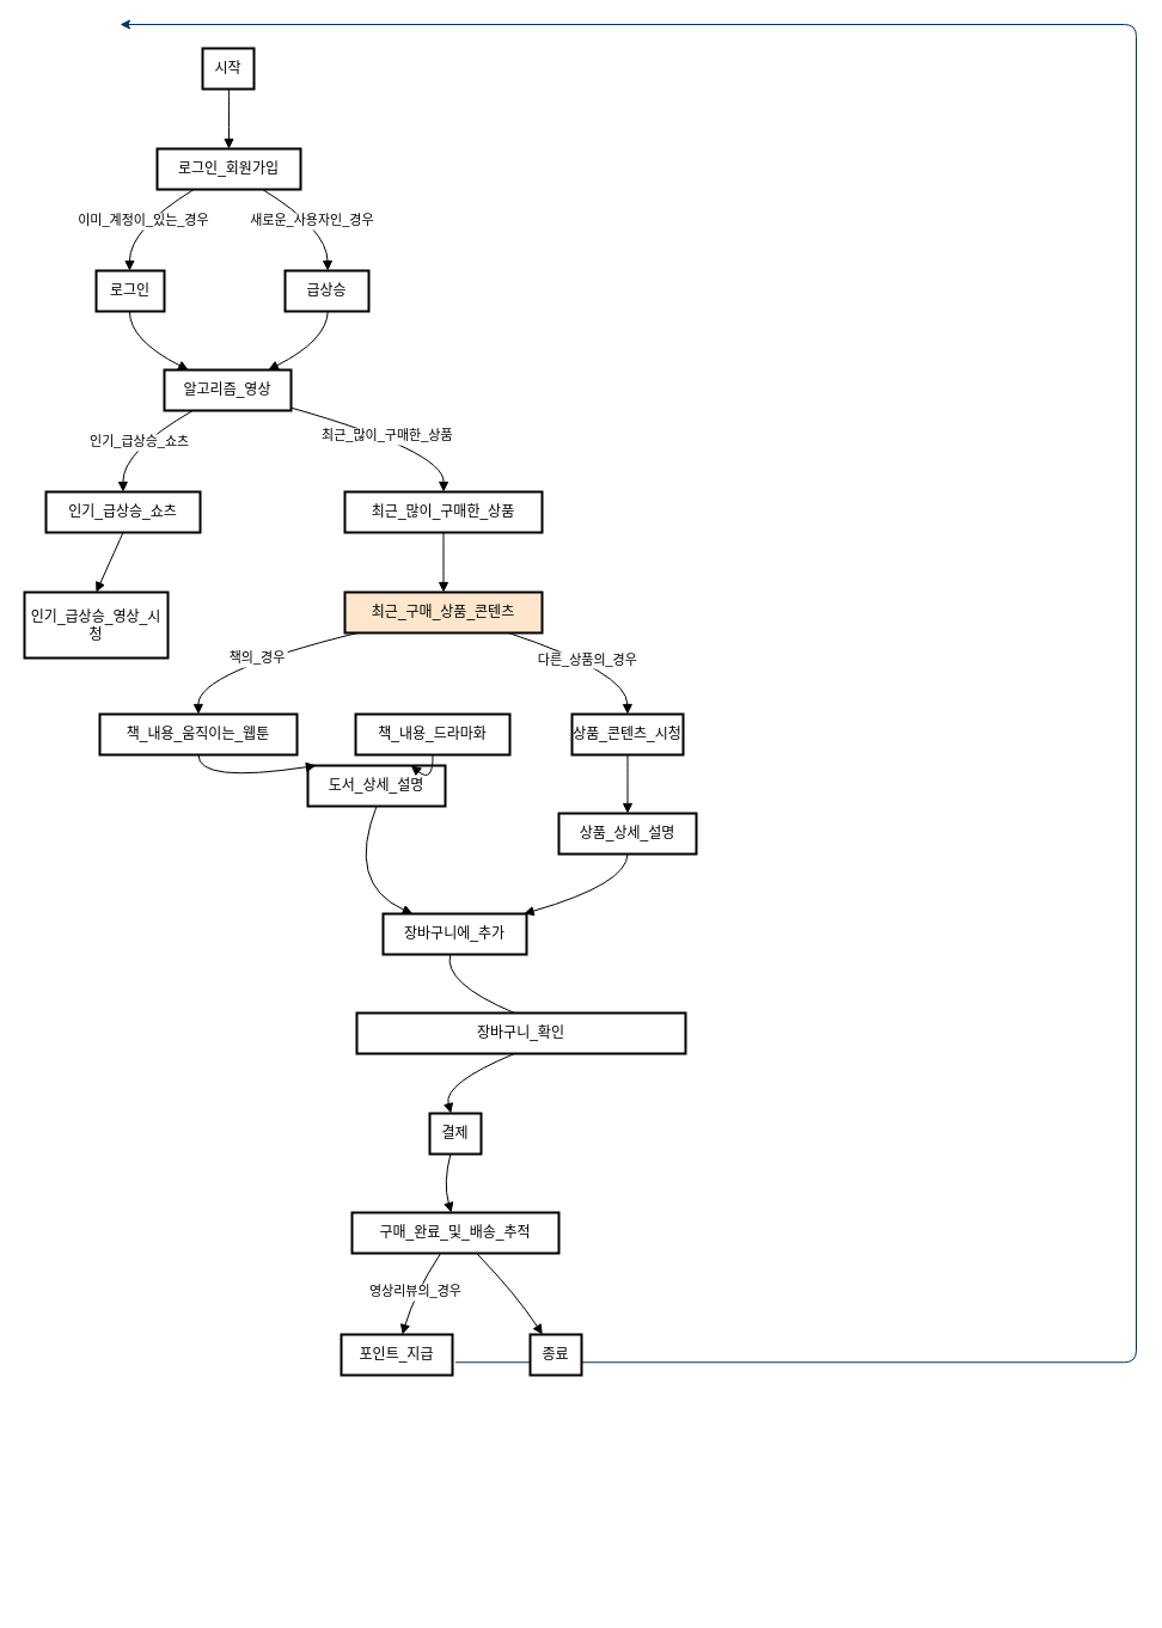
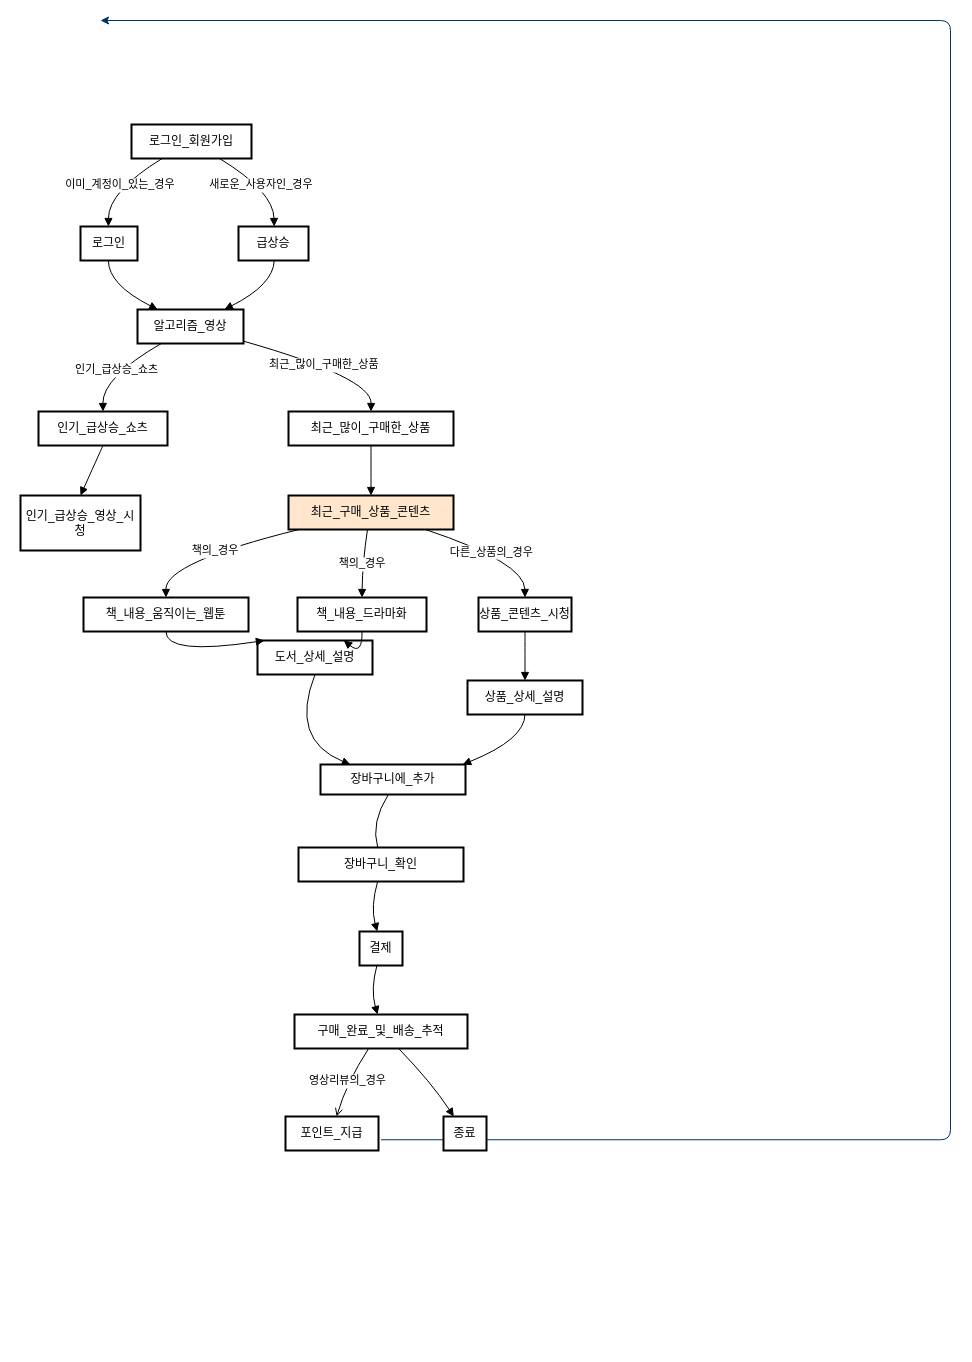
  <mxCell id="0" />
  <mxCell id="1" parent="0" />
  <mxCell id="2" value="" style="edgeStyle=elbowEdgeStyle;elbow=horizontal;exitX=1;exitY=0.5;exitPerimeter=0;entryX=0.905;entryY=0.5;entryPerimeter=0;fontStyle=1;strokeColor=#003366;strokeWidth=1;html=1;" parent="1" edge="1"><mxGeometry width="100" height="100" as="geometry"><mxPoint x="380.5" y="1139.25" as="sourcePoint" /><mxPoint x="100" as="targetPoint" y="20" /><Array as="points"><mxPoint x="950" y="1340" /></Array></mxGeometry></mxCell>
- <mxCell id="3" value="시작" style="whiteSpace=wrap;strokeWidth=2;" vertex="1" parent="1"><mxGeometry x="169" y="40" width="43" height="34" as="geometry" /></mxCell>
  <mxCell id="4" value="로그인_회원가입" style="whiteSpace=wrap;strokeWidth=2;" vertex="1" parent="1"><mxGeometry x="131" y="124" width="120" height="34" as="geometry" /></mxCell>
  <mxCell id="5" value="로그인" style="whiteSpace=wrap;strokeWidth=2;" vertex="1" parent="1"><mxGeometry x="80" y="226" width="57" height="34" as="geometry" /></mxCell>
  <mxCell id="6" value="급상승" style="whiteSpace=wrap;strokeWidth=2;" vertex="1" parent="1"><mxGeometry x="238" y="226" width="70" height="34" as="geometry" /></mxCell>
  <mxCell id="7" value="알고리즘_영상" style="whiteSpace=wrap;strokeWidth=2;" vertex="1" parent="1"><mxGeometry x="137" y="309" width="106" height="34" as="geometry" /></mxCell>
  <mxCell id="8" value="인기_급상승_쇼츠" style="whiteSpace=wrap;strokeWidth=2;" vertex="1" parent="1"><mxGeometry x="38" y="411" width="129" height="34" as="geometry" /></mxCell>
  <mxCell id="9" value="최근_많이_구매한_상품" style="whiteSpace=wrap;strokeWidth=2;" vertex="1" parent="1"><mxGeometry x="288" y="411" width="165" height="34" as="geometry" /></mxCell>
  <mxCell id="10" value="인기_급상승_영상_시청" style="whiteSpace=wrap;strokeWidth=2;" vertex="1" parent="1"><mxGeometry x="20" y="495" width="120" height="55" as="geometry" /></mxCell>
  <mxCell id="11" value="최근_구매_상품_콘텐츠" style="whiteSpace=wrap;strokeWidth=2;fillColor=#ffe6cc;" vertex="1" parent="1"><mxGeometry x="288" y="495" width="165" height="34" as="geometry" /></mxCell>
  <mxCell id="12" value="책_내용_움직이는_웹툰" style="whiteSpace=wrap;strokeWidth=2;" vertex="1" parent="1"><mxGeometry x="83" y="597" width="165" height="34" as="geometry" /></mxCell>
  <mxCell id="13" value="책_내용_드라마화" style="whiteSpace=wrap;strokeWidth=2;" vertex="1" parent="1"><mxGeometry x="297" y="597" width="129" height="34" as="geometry" /></mxCell>
  <mxCell id="14" value="도서_상세_설명" style="whiteSpace=wrap;strokeWidth=2;" vertex="1" parent="1"><mxGeometry x="257" y="640" width="115" height="34" as="geometry" /></mxCell>
- <mxCell id="15" value="장바구니에_추가" style="whiteSpace=wrap;strokeWidth=2;" vertex="1" parent="1"><mxGeometry x="320" y="764" width="120" height="34" as="geometry" /></mxCell>
- <mxCell id="16" value="장바구니_확인" style="whiteSpace=wrap;strokeWidth=2;" vertex="1" parent="1"><mxGeometry x="298" y="847" width="275" height="34" as="geometry" /></mxCell>
+ <mxCell id="15" value="장바구니에_추가" style="whiteSpace=wrap;strokeWidth=2;" vertex="1" parent="1"><mxGeometry x="320" y="764" width="145" height="30" as="geometry" /></mxCell>
+ <mxCell id="16" value="장바구니_확인" style="whiteSpace=wrap;strokeWidth=2;" vertex="1" parent="1"><mxGeometry x="298" y="847" width="165" height="34" as="geometry" /></mxCell>
  <mxCell id="17" value="결제" style="whiteSpace=wrap;strokeWidth=2;" vertex="1" parent="1"><mxGeometry x="359" y="931" width="43" height="34" as="geometry" /></mxCell>
  <mxCell id="18" value="구매_완료_및_배송_추적" style="whiteSpace=wrap;strokeWidth=2;" vertex="1" parent="1"><mxGeometry x="294" y="1014" width="173" height="34" as="geometry" /></mxCell>
  <mxCell id="19" value="포인트_지급" style="whiteSpace=wrap;strokeWidth=2;" vertex="1" parent="1"><mxGeometry x="285" y="1116" width="93" height="34" as="geometry" /></mxCell>
  <mxCell id="20" value="종료" style="whiteSpace=wrap;strokeWidth=2;" vertex="1" parent="1"><mxGeometry x="443" y="1116" width="43" height="34" as="geometry" /></mxCell>
  <mxCell id="21" value="상품_콘텐츠_시청" style="whiteSpace=wrap;strokeWidth=2;" vertex="1" parent="1"><mxGeometry x="478" y="597" width="93" height="34" as="geometry" /></mxCell>
  <mxCell id="22" value="상품_상세_설명" style="whiteSpace=wrap;strokeWidth=2;" vertex="1" parent="1"><mxGeometry x="467" y="680" width="115" height="34" as="geometry" /></mxCell>
- <mxCell id="23" value="" style="curved=1;startArrow=none;endArrow=block;exitX=0.51;exitY=0.99;entryX=0.5;entryY=-0.01;rounded=0;" edge="1" parent="1" source="3" target="4"><mxGeometry relative="1" as="geometry"><Array as="points" /></mxGeometry></mxCell>
  <mxCell id="24" value="이미_계정이_있는_경우" style="curved=1;startArrow=none;endArrow=block;exitX=0.27;exitY=0.97;entryX=0.49;entryY=-0.01;rounded=0;" edge="1" parent="1" source="4" target="5"><mxGeometry relative="1" as="geometry"><Array as="points"><mxPoint x="108" y="191" /></Array></mxGeometry></mxCell>
  <mxCell id="25" value="새로운_사용자인_경우" style="curved=1;startArrow=none;endArrow=block;exitX=0.72;exitY=0.97;entryX=0.51;entryY=-0.01;rounded=0;" edge="1" parent="1" source="4" target="6"><mxGeometry relative="1" as="geometry"><Array as="points"><mxPoint x="273" y="191" /></Array></mxGeometry></mxCell>
  <mxCell id="26" value="" style="curved=1;startArrow=none;endArrow=block;exitX=0.49;exitY=0.97;entryX=0.19;entryY=0;rounded=0;" edge="1" parent="1" source="5" target="7"><mxGeometry relative="1" as="geometry"><Array as="points"><mxPoint x="108" y="284" /></Array></mxGeometry></mxCell>
  <mxCell id="27" value="" style="curved=1;startArrow=none;endArrow=block;exitX=0.51;exitY=0.97;entryX=0.82;entryY=0;rounded=0;" edge="1" parent="1" source="6" target="7"><mxGeometry relative="1" as="geometry"><Array as="points"><mxPoint x="273" y="284" /></Array></mxGeometry></mxCell>
  <mxCell id="28" value="인기_급상승_쇼츠" style="curved=1;startArrow=none;endArrow=block;exitX=0.23;exitY=0.99;entryX=0.5;entryY=0;rounded=0;" edge="1" parent="1" source="7" target="8"><mxGeometry relative="1" as="geometry"><Array as="points"><mxPoint x="102" y="377" /></Array></mxGeometry></mxCell>
  <mxCell id="29" value="최근_많이_구매한_상품" style="curved=1;startArrow=none;endArrow=block;exitX=1.01;exitY=0.94;entryX=0.5;entryY=0;rounded=0;" edge="1" parent="1" source="7" target="9"><mxGeometry relative="1" as="geometry"><Array as="points"><mxPoint x="371" y="377" /></Array></mxGeometry></mxCell>
  <mxCell id="30" value="" style="curved=1;startArrow=none;endArrow=block;exitX=0.5;exitY=0.99;entryX=0.5;entryY=-0.01;rounded=0;" edge="1" parent="1" source="8" target="10"><mxGeometry relative="1" as="geometry"><Array as="points" /></mxGeometry></mxCell>
  <mxCell id="31" value="" style="curved=1;startArrow=none;endArrow=block;exitX=0.5;exitY=0.99;entryX=0.5;entryY=-0.01;rounded=0;" edge="1" parent="1" source="9" target="11"><mxGeometry relative="1" as="geometry"><Array as="points" /></mxGeometry></mxCell>
  <mxCell id="32" value="책의_경우" style="curved=1;startArrow=none;endArrow=block;exitX=0.09;exitY=0.97;entryX=0.5;entryY=-0.01;rounded=0;" edge="1" parent="1" source="11" target="12"><mxGeometry relative="1" as="geometry"><Array as="points"><mxPoint x="165" y="562" /></Array></mxGeometry></mxCell>
+ <mxCell id="33" value="책의_경우" style="curved=1;startArrow=none;endArrow=block;exitX=0.48;exitY=0.97;entryX=0.5;entryY=-0.01;rounded=0;" edge="1" parent="1" source="11" target="13"><mxGeometry relative="1" as="geometry"><Array as="points"><mxPoint x="362" y="562" /></Array></mxGeometry></mxCell>
  <mxCell id="34" value="" style="curved=1;startArrow=none;endArrow=block;exitX=0.5;exitY=0.97;entryX=0.06;entryY=0;rounded=0;" edge="1" parent="1" source="12" target="14"><mxGeometry relative="1" as="geometry"><Array as="points"><mxPoint x="165" y="655" /></Array></mxGeometry></mxCell>
  <mxCell id="35" value="" style="curved=1;startArrow=none;endArrow=block;exitX=0.5;exitY=0.97;entryX=0.75;entryY=0;rounded=0;" edge="1" parent="1" source="13" target="14"><mxGeometry relative="1" as="geometry"><Array as="points"><mxPoint x="362" y="655" /></Array></mxGeometry></mxCell>
  <mxCell id="36" value="" style="curved=1;startArrow=none;endArrow=block;exitX=0.5;exitY=0.99;entryX=0.2;entryY=-0.01;rounded=0;" edge="1" parent="1" source="14" target="15"><mxGeometry relative="1" as="geometry"><Array as="points"><mxPoint x="289" y="739" /></Array></mxGeometry></mxCell>
  <mxCell id="37" value="" style="curved=1;startArrow=none;endArrow=none;exitX=0.47;exitY=0.97;entryX=0.48;entryY=0;rounded=0;" edge="1" parent="1" source="15" target="16"><mxGeometry relative="1" as="geometry"><Array as="points"><mxPoint x="370" y="822" /></Array></mxGeometry></mxCell>
  <mxCell id="38" value="" style="curved=1;startArrow=none;endArrow=block;exitX=0.48;exitY=0.99;entryX=0.41;entryY=-0.01;rounded=0;" edge="1" parent="1" source="16" target="17"><mxGeometry relative="1" as="geometry"><Array as="points"><mxPoint x="370" y="906" /></Array></mxGeometry></mxCell>
  <mxCell id="39" value="" style="curved=1;startArrow=none;endArrow=block;exitX=0.41;exitY=0.97;entryX=0.48;entryY=0;rounded=0;" edge="1" parent="1" source="17" target="18"><mxGeometry relative="1" as="geometry"><Array as="points"><mxPoint x="370" y="989" /></Array></mxGeometry></mxCell>
  <mxCell id="40" value="" style="curved=1;startArrow=none;endArrow=block;exitX=0.6;exitY=0.99;entryX=0.24;entryY=0;rounded=0;" edge="1" parent="1" source="18" target="20"><mxGeometry relative="1" as="geometry"><Array as="points"><mxPoint x="431" y="1082" /></Array></mxGeometry></mxCell>
  <mxCell id="41" value="다른_상품의_경우" style="curved=1;startArrow=none;endArrow=block;exitX=0.81;exitY=0.97;entryX=0.5;entryY=-0.01;rounded=0;" edge="1" parent="1" source="11" target="21"><mxGeometry relative="1" as="geometry"><Array as="points"><mxPoint x="524" y="562" /></Array></mxGeometry></mxCell>
  <mxCell id="42" value="" style="curved=1;startArrow=none;endArrow=block;exitX=0.5;exitY=0.97;entryX=0.5;entryY=0;rounded=0;" edge="1" parent="1" source="21" target="22"><mxGeometry relative="1" as="geometry"><Array as="points" /></mxGeometry></mxCell>
  <mxCell id="43" value="" style="curved=1;startArrow=none;endArrow=block;exitX=0.5;exitY=0.99;entryX=0.99;entryY=-0.01;rounded=0;" edge="1" parent="1" source="22" target="15"><mxGeometry relative="1" as="geometry"><Array as="points"><mxPoint x="524" y="739" /></Array></mxGeometry></mxCell>
- <mxCell id="44" value="영상리뷰의_경우" style="curved=1;startArrow=none;endArrow=block;exitX=0.43;exitY=0.99;entryX=0.55;entryY=0;rounded=0;" edge="1" parent="1" source="18" target="19"><mxGeometry x="0.005" relative="1" as="geometry"><Array as="points"><mxPoint x="346" y="1082" /></Array><mxPoint as="offset" /></mxGeometry></mxCell>
+ <mxCell id="44" value="영상리뷰의_경우" style="curved=1;startArrow=none;endArrow=open;exitX=0.43;exitY=0.99;entryX=0.55;entryY=0;rounded=0;" edge="1" parent="1" source="18" target="19"><mxGeometry x="0.005" relative="1" as="geometry"><Array as="points"><mxPoint x="346" y="1082" /></Array><mxPoint as="offset" /></mxGeometry></mxCell>
